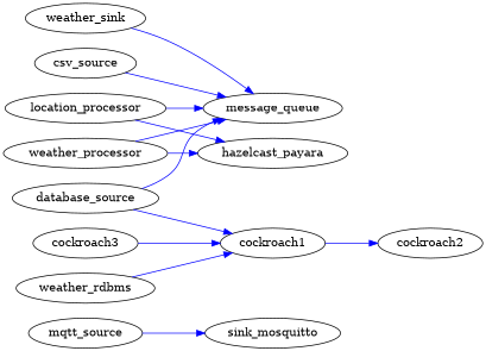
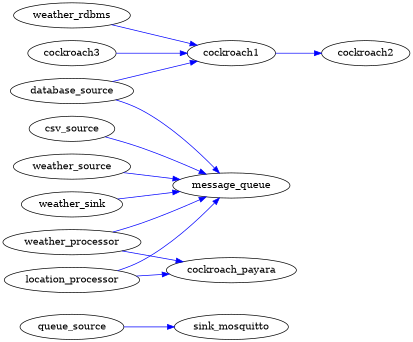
  digraph {
    rankdir=LR
    edge [color=blue]
    n1 [label=sink_mosquitto]
-   mqtt_source
+   mqtt_source [label=queue_source]
    csv_source
    message_queue
    database_source
    cockroach1
    cockroach2
+   weather_source
    weather_processor
-   hazelcast_payara
+   hazelcast_payara [label=cockroach_payara]
    location_processor
    weather_sink
    weather_rdbms
    cockroach3
    mqtt_source -> n1
    csv_source -> message_queue
    database_source -> message_queue
    database_source -> cockroach1
    cockroach1 -> cockroach2
+   weather_source -> message_queue
    weather_processor -> message_queue
    weather_processor -> hazelcast_payara
    location_processor -> message_queue
    location_processor -> hazelcast_payara
    weather_sink -> message_queue
    weather_rdbms -> cockroach1
    cockroach3 -> cockroach1
  }
